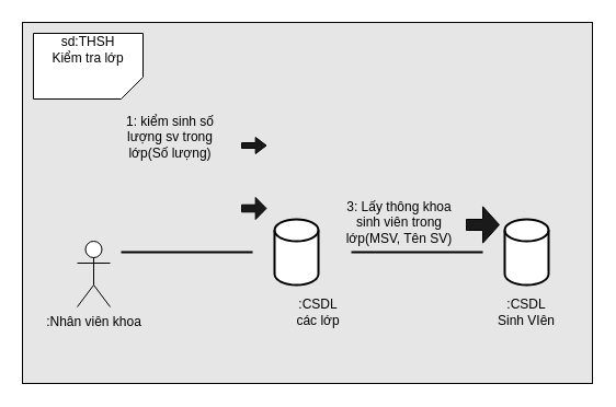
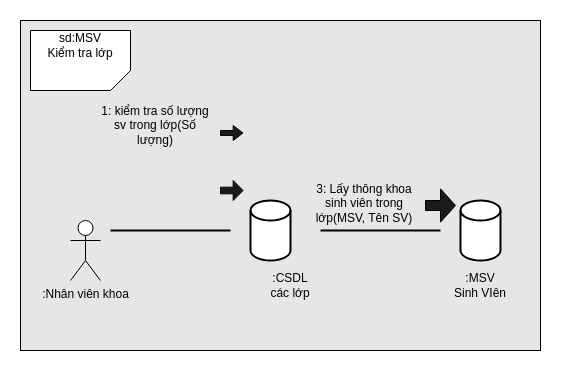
  <mxCell id="0" />
  <mxCell id="1" parent="0" />
  <mxCell id="2" value="" style="rounded=0;whiteSpace=wrap;html=1;fillColor=#E6E6E6;" vertex="1" parent="1"><mxGeometry y="20" width="520" height="330" as="geometry" x="20" /></mxCell>
  <mxCell id="3" value="" style="verticalLabelPosition=bottom;verticalAlign=top;html=1;shape=card;whiteSpace=wrap;size=20;arcSize=12;direction=west;" vertex="1" parent="1"><mxGeometry x="30" y="30" width="100" height="60" as="geometry" /></mxCell>
- <mxCell id="4" value="sd:THSH&lt;br&gt;Kiểm tra lớp" style="text;html=1;strokeColor=none;fillColor=none;align=center;verticalAlign=middle;whiteSpace=wrap;rounded=0;" vertex="1" parent="1"><mxGeometry x="30" y="30" width="100" height="30" as="geometry" /></mxCell>
+ <mxCell id="4" value="sd:MSV&lt;br&gt;Kiểm tra lớp" style="text;html=1;strokeColor=none;fillColor=none;align=center;verticalAlign=middle;whiteSpace=wrap;rounded=0;" vertex="1" parent="1"><mxGeometry x="30" y="30" width="100" height="30" as="geometry" /></mxCell>
  <mxCell id="5" value=":Nhân viên khoa" style="shape=umlActor;verticalLabelPosition=bottom;verticalAlign=top;html=1;outlineConnect=0;" vertex="1" parent="1"><mxGeometry x="70" y="220" width="30" height="60" as="geometry" /></mxCell>
  <mxCell id="6" value="" style="strokeWidth=2;html=1;shape=mxgraph.flowchart.database;whiteSpace=wrap;" vertex="1" parent="1"><mxGeometry x="250" y="200" width="40" height="60" as="geometry" /></mxCell>
  <mxCell id="7" value="" style="line;strokeWidth=2;html=1;" vertex="1" parent="1"><mxGeometry x="110" y="225" width="120" height="10" as="geometry" /></mxCell>
  <mxCell id="8" value=":CSDL &lt;br&gt;các lớp" style="text;html=1;strokeColor=none;fillColor=none;align=center;verticalAlign=middle;whiteSpace=wrap;rounded=0;" vertex="1" parent="1"><mxGeometry x="260" y="270" width="60" height="30" as="geometry" /></mxCell>
  <mxCell id="9" value="" style="group" vertex="1" connectable="0" parent="1"><mxGeometry x="100" y="120" width="150" height="30" as="geometry" /></mxCell>
- <mxCell id="10" value="1: kiểm sinh số lượng sv trong lớp(Số lượng)" style="text;html=1;strokeColor=none;fillColor=none;align=center;verticalAlign=middle;whiteSpace=wrap;rounded=0;" vertex="1" parent="9"><mxGeometry y="-20" width="110" height="50" as="geometry" /></mxCell>
+ <mxCell id="10" value="1: kiểm tra số lượng sv trong lớp(Số lượng)" style="text;html=1;strokeColor=none;fillColor=none;align=center;verticalAlign=middle;whiteSpace=wrap;rounded=0;" vertex="1" parent="9"><mxGeometry y="-20" width="110" height="50" as="geometry" /></mxCell>
  <mxCell id="11" value="" style="html=1;shadow=0;dashed=0;align=center;verticalAlign=middle;shape=mxgraph.arrows2.arrow;dy=0.67;dx=9.83;notch=0;fillColor=#1A1A1A;" vertex="1" parent="9"><mxGeometry x="120" y="5" width="22.5" height="15" as="geometry" /></mxCell>
  <mxCell id="12" value="" style="group" vertex="1" connectable="0" parent="1"><mxGeometry x="100" y="170" width="150" height="40" as="geometry" /></mxCell>
  <mxCell id="13" value="" style="html=1;shadow=0;dashed=0;align=center;verticalAlign=middle;shape=mxgraph.arrows2.arrow;dy=0.67;dx=9.83;notch=0;fillColor=#1A1A1A;" vertex="1" parent="12"><mxGeometry x="120" y="10" width="22.5" height="20" as="geometry" /></mxCell>
  <mxCell id="14" value="" style="strokeWidth=2;html=1;shape=mxgraph.flowchart.database;whiteSpace=wrap;" vertex="1" parent="1"><mxGeometry x="460" y="200" width="40" height="60" as="geometry" /></mxCell>
  <mxCell id="15" value="" style="line;strokeWidth=2;html=1;" vertex="1" parent="1"><mxGeometry x="320" y="225" width="120" height="10" as="geometry" /></mxCell>
- <mxCell id="16" value=":CSDL &lt;br&gt;Sinh VIên" style="text;html=1;strokeColor=none;fillColor=none;align=center;verticalAlign=middle;whiteSpace=wrap;rounded=0;" vertex="1" parent="1"><mxGeometry x="450" y="270" width="60" height="30" as="geometry" /></mxCell>
+ <mxCell id="16" value=":MSV &lt;br&gt;Sinh VIên" style="text;html=1;strokeColor=none;fillColor=none;align=center;verticalAlign=middle;whiteSpace=wrap;rounded=0;" vertex="1" parent="1"><mxGeometry x="450" y="270" width="60" height="30" as="geometry" /></mxCell>
  <mxCell id="17" value="" style="group" vertex="1" connectable="0" parent="1"><mxGeometry x="299" y="170" width="150" height="50" as="geometry" /></mxCell>
  <mxCell id="18" value="3: Lấy thông khoa sinh viên trong lớp(MSV, Tên SV)" style="text;html=1;strokeColor=none;fillColor=none;align=center;verticalAlign=middle;whiteSpace=wrap;rounded=0;" vertex="1" parent="17"><mxGeometry x="10" y="8.333" width="110" height="50" as="geometry" /></mxCell>
  <mxCell id="19" value="" style="html=1;shadow=0;dashed=0;align=center;verticalAlign=middle;shape=mxgraph.arrows2.arrow;dy=0.7;dx=15;notch=0;fillColor=#1A1A1A;" vertex="1" parent="17"><mxGeometry x="126" y="18.333" width="30" height="33.333" as="geometry" /></mxCell>
